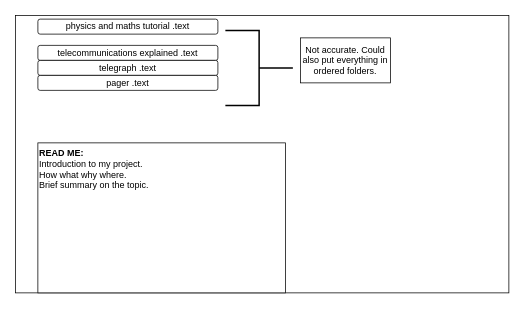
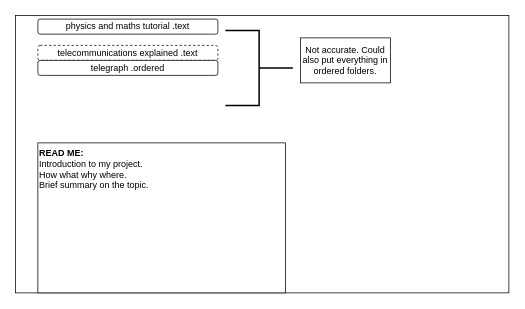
  <mxCell id="0" />
  <mxCell id="1" parent="0" />
  <mxCell id="2" value="" style="whiteSpace=wrap;html=1;aspect=fixed;rotation=0;" parent="1" vertex="1"><mxGeometry x="20" y="20" width="658" height="370" as="geometry" /></mxCell>
  <mxCell id="3" value="physics and maths tutorial .text" style="rounded=1;whiteSpace=wrap;html=1;" parent="1" vertex="1"><mxGeometry x="50" y="25" width="240" height="20" as="geometry" /></mxCell>
  <mxCell id="4" value="&lt;b&gt;READ ME:&lt;/b&gt;&lt;div&gt;&lt;/div&gt;&lt;div&gt;Introduction to my project.&amp;nbsp;&lt;/div&gt;&lt;div&gt;How what why where.&lt;/div&gt;&lt;div&gt;Brief summary on the topic.&lt;/div&gt;" style="rounded=0;whiteSpace=wrap;html=1;align=left;verticalAlign=top;" parent="1" vertex="1"><mxGeometry x="50" y="190" width="330" height="200" as="geometry" /></mxCell>
- <mxCell id="5" value="telecommunications explained .text" style="rounded=1;whiteSpace=wrap;html=1;" vertex="1" parent="1"><mxGeometry x="50" y="60" width="240" height="20" as="geometry" /></mxCell>
- <mxCell id="6" value="telegraph .text" style="rounded=1;whiteSpace=wrap;html=1;" vertex="1" parent="1"><mxGeometry x="50" y="80" width="240" height="20" as="geometry" /></mxCell>
- <mxCell id="7" value="pager .text" style="rounded=1;whiteSpace=wrap;html=1;" vertex="1" parent="1"><mxGeometry x="50" y="100" width="240" height="20" as="geometry" /></mxCell>
+ <mxCell id="5" value="telecommunications explained .text" style="rounded=1;whiteSpace=wrap;html=1;dashed=1;" vertex="1" parent="1"><mxGeometry x="50" y="60" width="240" height="20" as="geometry" /></mxCell>
+ <mxCell id="6" value="telegraph .ordered" style="rounded=1;whiteSpace=wrap;html=1;" vertex="1" parent="1"><mxGeometry x="50" y="80" width="240" height="20" as="geometry" /></mxCell>
  <mxCell id="8" value="" style="strokeWidth=2;html=1;shape=mxgraph.flowchart.annotation_2;align=left;labelPosition=right;pointerEvents=1;rotation=-180;" vertex="1" parent="1"><mxGeometry x="300" y="40" width="90" height="100" as="geometry" /></mxCell>
  <mxCell id="9" value="Not accurate. Could also put everything in ordered folders." style="rounded=0;whiteSpace=wrap;html=1;" vertex="1" parent="1"><mxGeometry x="400" y="50" width="120" height="60" as="geometry" /></mxCell>
